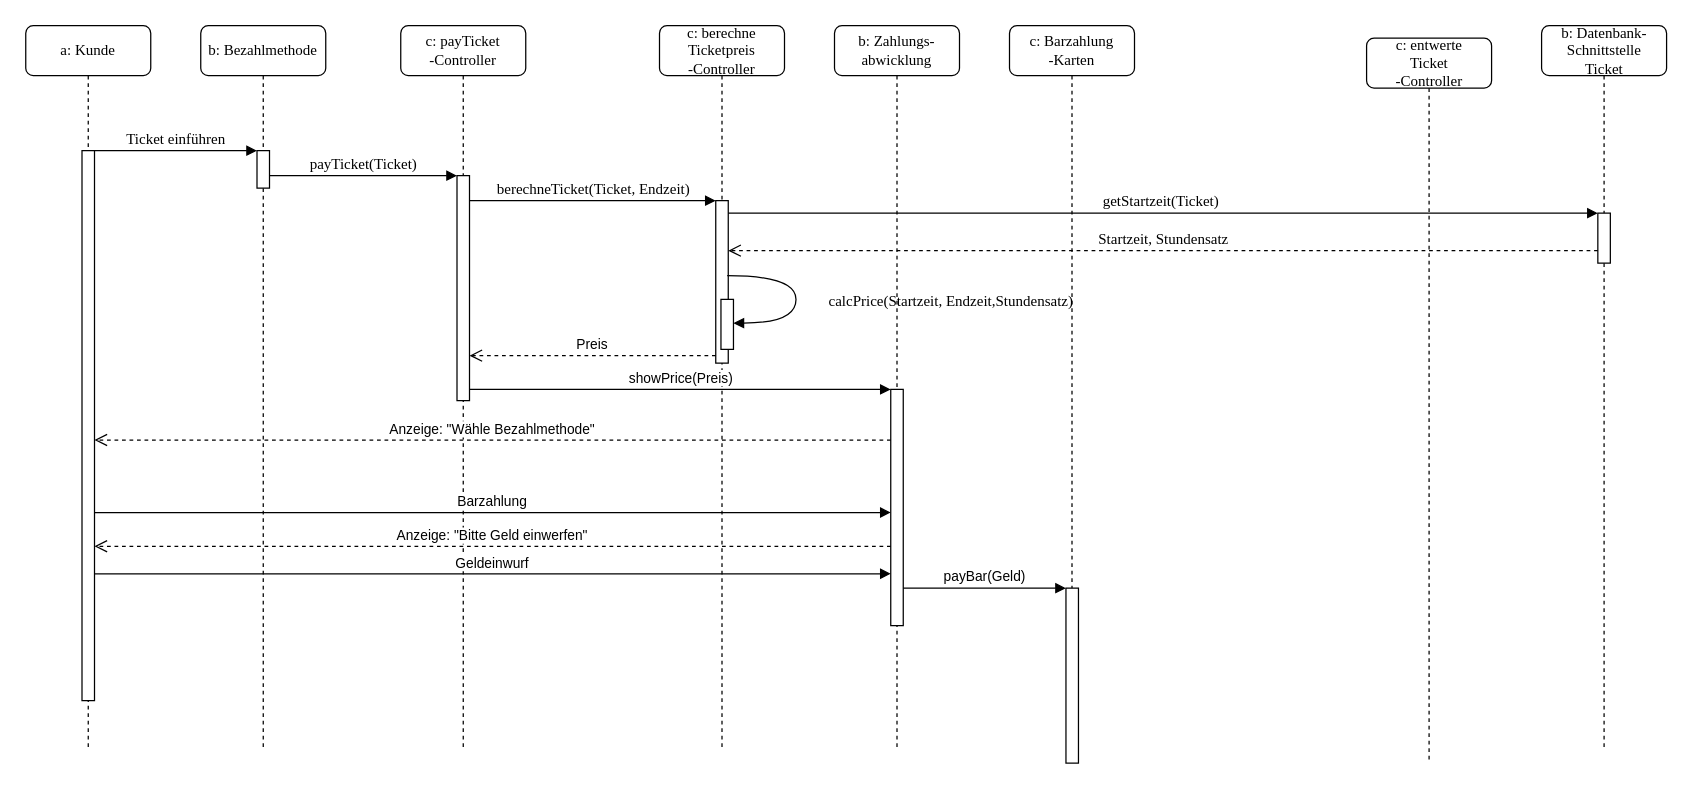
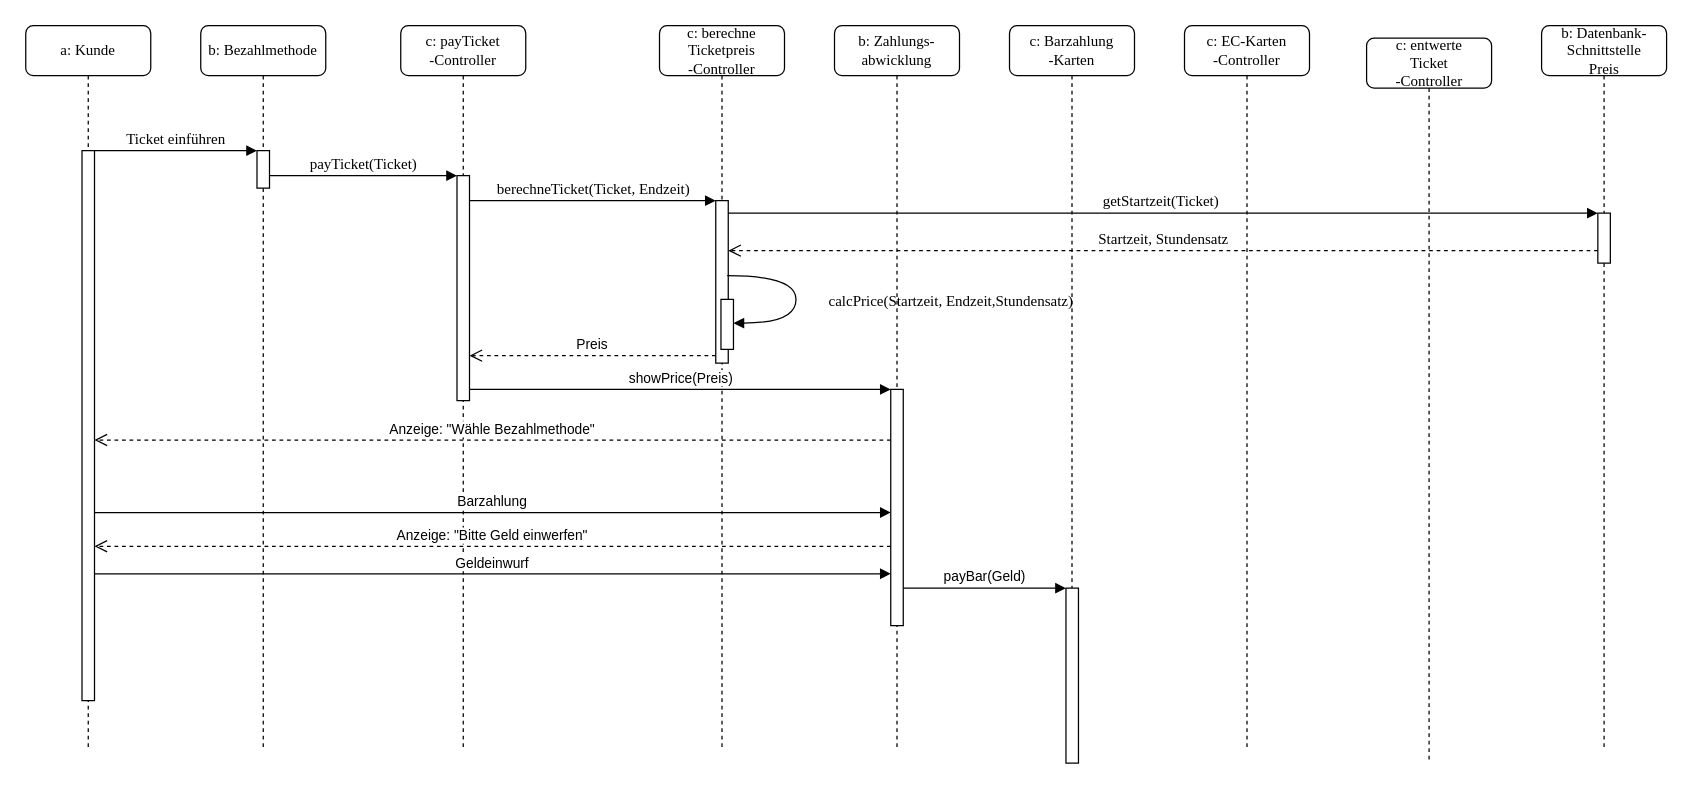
  <mxCell id="0" />
  <mxCell id="1" parent="0" />
  <mxCell id="2" value="getStartzeit(Ticket)" style="html=1;verticalAlign=bottom;endArrow=block;entryX=0;entryY=0;labelBackgroundColor=none;fontFamily=Verdana;fontSize=12;edgeStyle=elbowEdgeStyle;elbow=vertical;" edge="1" parent="1" source="7" target="21"><mxGeometry relative="1" as="geometry"><mxPoint x="1202.667" y="170" as="sourcePoint" /></mxGeometry></mxCell>
  <mxCell id="3" value="b: Bezahlmethode" style="shape=umlLifeline;perimeter=lifelinePerimeter;whiteSpace=wrap;html=1;container=1;collapsible=0;recursiveResize=0;outlineConnect=0;rounded=1;shadow=0;comic=0;labelBackgroundColor=none;strokeColor=#000000;strokeWidth=1;fillColor=#FFFFFF;fontFamily=Verdana;fontSize=12;fontColor=#000000;align=center;" parent="1" vertex="1"><mxGeometry x="160" y="20" width="100" height="580" as="geometry" /></mxCell>
  <mxCell id="4" value="" style="html=1;points=[];perimeter=orthogonalPerimeter;rounded=0;shadow=0;comic=0;labelBackgroundColor=none;strokeColor=#000000;strokeWidth=1;fillColor=#FFFFFF;fontFamily=Verdana;fontSize=12;fontColor=#000000;align=center;" parent="3" vertex="1"><mxGeometry x="45" y="100" width="10" height="30" as="geometry" /></mxCell>
  <mxCell id="5" value="c:&amp;nbsp;&lt;span&gt;payTicket&lt;/span&gt;&lt;br&gt;&lt;span&gt;-Controller&lt;/span&gt;" style="shape=umlLifeline;perimeter=lifelinePerimeter;whiteSpace=wrap;html=1;container=1;collapsible=0;recursiveResize=0;outlineConnect=0;rounded=1;shadow=0;comic=0;labelBackgroundColor=none;strokeColor=#000000;strokeWidth=1;fillColor=#FFFFFF;fontFamily=Verdana;fontSize=12;fontColor=#000000;align=center;" parent="1" vertex="1"><mxGeometry x="320" y="20" width="100" height="580" as="geometry" /></mxCell>
  <mxCell id="6" value="" style="html=1;points=[];perimeter=orthogonalPerimeter;rounded=0;shadow=0;comic=0;labelBackgroundColor=none;strokeColor=#000000;strokeWidth=1;fillColor=#FFFFFF;fontFamily=Verdana;fontSize=12;fontColor=#000000;align=center;" parent="5" vertex="1"><mxGeometry x="45" y="120" width="10" height="180" as="geometry" /></mxCell>
  <mxCell id="7" value="c:&amp;nbsp;&lt;span&gt;berechne&lt;/span&gt;&lt;br&gt;&lt;span&gt;Ticketpreis&lt;/span&gt;&lt;br&gt;&lt;span&gt;-Controller&lt;/span&gt;" style="shape=umlLifeline;perimeter=lifelinePerimeter;whiteSpace=wrap;html=1;container=1;collapsible=0;recursiveResize=0;outlineConnect=0;rounded=1;shadow=0;comic=0;labelBackgroundColor=none;strokeColor=#000000;strokeWidth=1;fillColor=#FFFFFF;fontFamily=Verdana;fontSize=12;fontColor=#000000;align=center;" parent="1" vertex="1"><mxGeometry x="527" y="20" width="100" height="580" as="geometry" /></mxCell>
  <mxCell id="8" value="b:&amp;nbsp;&lt;span&gt;Zahlungs-&lt;/span&gt;&lt;br&gt;&lt;span&gt;abwicklung&lt;/span&gt;" style="shape=umlLifeline;perimeter=lifelinePerimeter;whiteSpace=wrap;html=1;container=1;collapsible=0;recursiveResize=0;outlineConnect=0;rounded=1;shadow=0;comic=0;labelBackgroundColor=none;strokeColor=#000000;strokeWidth=1;fillColor=#FFFFFF;fontFamily=Verdana;fontSize=12;fontColor=#000000;align=center;" parent="1" vertex="1"><mxGeometry x="667" y="20" width="100" height="580" as="geometry" /></mxCell>
  <mxCell id="9" value="" style="html=1;points=[];perimeter=orthogonalPerimeter;" vertex="1" parent="8"><mxGeometry x="45" y="291" width="10" height="189" as="geometry" /></mxCell>
  <mxCell id="10" value="c:&amp;nbsp;&lt;span&gt;Barzahlung&lt;/span&gt;&lt;br&gt;&lt;span&gt;-Karten&lt;/span&gt;" style="shape=umlLifeline;perimeter=lifelinePerimeter;whiteSpace=wrap;html=1;container=1;collapsible=0;recursiveResize=0;outlineConnect=0;rounded=1;shadow=0;comic=0;labelBackgroundColor=none;strokeColor=#000000;strokeWidth=1;fillColor=#FFFFFF;fontFamily=Verdana;fontSize=12;fontColor=#000000;align=center;" parent="1" vertex="1"><mxGeometry x="807" y="20" width="100" height="580" as="geometry" /></mxCell>
  <mxCell id="11" value="" style="html=1;points=[];perimeter=orthogonalPerimeter;rounded=0;shadow=0;comic=0;labelBackgroundColor=none;strokeColor=#000000;strokeWidth=1;fillColor=#FFFFFF;fontFamily=Verdana;fontSize=12;fontColor=#000000;align=center;" vertex="1" parent="10"><mxGeometry x="45.167" y="450" width="10" height="140" as="geometry" /></mxCell>
+ <mxCell id="12" value="c:&amp;nbsp;&lt;span&gt;EC-Karten&lt;/span&gt;&lt;br&gt;&lt;span&gt;-Controller&lt;/span&gt;" style="shape=umlLifeline;perimeter=lifelinePerimeter;whiteSpace=wrap;html=1;container=1;collapsible=0;recursiveResize=0;outlineConnect=0;rounded=1;shadow=0;comic=0;labelBackgroundColor=none;strokeColor=#000000;strokeWidth=1;fillColor=#FFFFFF;fontFamily=Verdana;fontSize=12;fontColor=#000000;align=center;" parent="1" vertex="1"><mxGeometry x="947" y="20" width="100" height="580" as="geometry" /></mxCell>
  <mxCell id="13" value="a: Kunde" style="shape=umlLifeline;perimeter=lifelinePerimeter;whiteSpace=wrap;html=1;container=1;collapsible=0;recursiveResize=0;outlineConnect=0;rounded=1;shadow=0;comic=0;labelBackgroundColor=none;strokeColor=#000000;strokeWidth=1;fillColor=#FFFFFF;fontFamily=Verdana;fontSize=12;fontColor=#000000;align=center;" parent="1" vertex="1"><mxGeometry x="20" y="20" width="100" height="580" as="geometry" /></mxCell>
  <mxCell id="14" value="" style="html=1;points=[];perimeter=orthogonalPerimeter;rounded=0;shadow=0;comic=0;labelBackgroundColor=none;strokeColor=#000000;strokeWidth=1;fillColor=#FFFFFF;fontFamily=Verdana;fontSize=12;fontColor=#000000;align=center;" parent="13" vertex="1"><mxGeometry x="45" y="100" width="10" height="440" as="geometry" /></mxCell>
  <mxCell id="15" value="" style="html=1;points=[];perimeter=orthogonalPerimeter;rounded=0;shadow=0;comic=0;labelBackgroundColor=none;strokeColor=#000000;strokeWidth=1;fillColor=#FFFFFF;fontFamily=Verdana;fontSize=12;fontColor=#000000;align=center;" parent="1" vertex="1"><mxGeometry x="572" y="160" width="10" height="130" as="geometry" /></mxCell>
  <mxCell id="16" value="berechneTicket(Ticket, Endzeit)" style="html=1;verticalAlign=bottom;endArrow=block;labelBackgroundColor=none;fontFamily=Verdana;fontSize=12;edgeStyle=elbowEdgeStyle;elbow=vertical;" parent="1" source="6" target="15" edge="1"><mxGeometry relative="1" as="geometry"><mxPoint x="430" y="160" as="sourcePoint" /><Array as="points"><mxPoint x="380" y="160" /></Array></mxGeometry></mxCell>
  <mxCell id="17" value="Ticket einführen" style="html=1;verticalAlign=bottom;endArrow=block;entryX=0;entryY=0;labelBackgroundColor=none;fontFamily=Verdana;fontSize=12;edgeStyle=elbowEdgeStyle;elbow=vertical;" parent="1" source="14" target="4" edge="1"><mxGeometry relative="1" as="geometry"><mxPoint x="140" y="130" as="sourcePoint" /></mxGeometry></mxCell>
  <mxCell id="18" value="payTicket(Ticket)" style="html=1;verticalAlign=bottom;endArrow=block;entryX=0;entryY=0;labelBackgroundColor=none;fontFamily=Verdana;fontSize=12;edgeStyle=elbowEdgeStyle;elbow=vertical;" parent="1" source="4" target="6" edge="1"><mxGeometry relative="1" as="geometry"><mxPoint x="290" y="140" as="sourcePoint" /></mxGeometry></mxCell>
  <mxCell id="19" value="c:&amp;nbsp;&lt;span&gt;entwerte&lt;/span&gt;&lt;br&gt;&lt;span&gt;Ticket&lt;/span&gt;&lt;br&gt;&lt;span&gt;-Controller&lt;/span&gt;&lt;br&gt;" style="shape=umlLifeline;perimeter=lifelinePerimeter;whiteSpace=wrap;html=1;container=1;collapsible=0;recursiveResize=0;outlineConnect=0;rounded=1;shadow=0;comic=0;labelBackgroundColor=none;strokeColor=#000000;strokeWidth=1;fillColor=#FFFFFF;fontFamily=Verdana;fontSize=12;fontColor=#000000;align=center;" vertex="1" parent="1"><mxGeometry x="1092.667" y="30" width="100" height="580" as="geometry" /></mxCell>
- <mxCell id="20" value="b:&amp;nbsp;&lt;span&gt;Datenbank-&lt;/span&gt;&lt;br&gt;&lt;span&gt;Schnittstelle&lt;/span&gt;&lt;br&gt;&lt;span&gt;Ticket&lt;/span&gt;" style="shape=umlLifeline;perimeter=lifelinePerimeter;whiteSpace=wrap;html=1;container=1;collapsible=0;recursiveResize=0;outlineConnect=0;rounded=1;shadow=0;comic=0;labelBackgroundColor=none;strokeColor=#000000;strokeWidth=1;fillColor=#FFFFFF;fontFamily=Verdana;fontSize=12;fontColor=#000000;align=center;" vertex="1" parent="1"><mxGeometry x="1232.667" y="20" width="100" height="580" as="geometry" /></mxCell>
+ <mxCell id="20" value="b:&amp;nbsp;&lt;span&gt;Datenbank-&lt;/span&gt;&lt;br&gt;&lt;span&gt;Schnittstelle&lt;/span&gt;&lt;br&gt;&lt;span&gt;Preis&lt;/span&gt;" style="shape=umlLifeline;perimeter=lifelinePerimeter;whiteSpace=wrap;html=1;container=1;collapsible=0;recursiveResize=0;outlineConnect=0;rounded=1;shadow=0;comic=0;labelBackgroundColor=none;strokeColor=#000000;strokeWidth=1;fillColor=#FFFFFF;fontFamily=Verdana;fontSize=12;fontColor=#000000;align=center;" vertex="1" parent="1"><mxGeometry x="1232.667" y="20" width="100" height="580" as="geometry" /></mxCell>
  <mxCell id="21" value="" style="html=1;points=[];perimeter=orthogonalPerimeter;rounded=0;shadow=0;comic=0;labelBackgroundColor=none;strokeColor=#000000;strokeWidth=1;fillColor=#FFFFFF;fontFamily=Verdana;fontSize=12;fontColor=#000000;align=center;" vertex="1" parent="1"><mxGeometry x="1277.667" y="170" width="10" height="40" as="geometry" /></mxCell>
  <mxCell id="22" value="Startzeit, Stundensatz" style="html=1;verticalAlign=bottom;endArrow=open;dashed=1;endSize=8;labelBackgroundColor=none;fontFamily=Verdana;fontSize=12;edgeStyle=elbowEdgeStyle;elbow=vertical;" edge="1" parent="1" source="21" target="15"><mxGeometry relative="1" as="geometry"><mxPoint x="1202.667" y="246" as="targetPoint" /><Array as="points"><mxPoint x="1222.667" y="200" /><mxPoint x="1252.667" y="200" /></Array></mxGeometry></mxCell>
  <mxCell id="23" value="" style="html=1;points=[];perimeter=orthogonalPerimeter;rounded=0;shadow=0;comic=0;labelBackgroundColor=none;strokeColor=#000000;strokeWidth=1;fillColor=#FFFFFF;fontFamily=Verdana;fontSize=12;fontColor=#000000;align=center;" vertex="1" parent="1"><mxGeometry x="576.167" y="239" width="10" height="40" as="geometry" /></mxCell>
  <mxCell id="24" value="calcPrice(Startzeit, Endzeit,Stundensatz)" style="html=1;verticalAlign=bottom;endArrow=block;labelBackgroundColor=none;fontFamily=Verdana;fontSize=12;elbow=vertical;edgeStyle=orthogonalEdgeStyle;curved=1;entryX=1;entryY=0.286;entryPerimeter=0;exitX=1.038;exitY=0.345;exitPerimeter=0;" edge="1" parent="1"><mxGeometry x="0.3" y="-124" relative="1" as="geometry"><mxPoint x="581.167" y="220" as="sourcePoint" /><mxPoint x="586.167" y="258" as="targetPoint" /><Array as="points"><mxPoint x="636.167" y="220" /><mxPoint x="636.167" y="258" /></Array><mxPoint x="124" y="116" as="offset" /></mxGeometry></mxCell>
  <mxCell id="25" value="Preis" style="html=1;verticalAlign=bottom;endArrow=open;dashed=1;endSize=8;" edge="1" parent="1"><mxGeometry relative="1" as="geometry"><mxPoint x="572" y="284" as="sourcePoint" /><mxPoint x="375" y="284" as="targetPoint" /></mxGeometry></mxCell>
  <mxCell id="26" value="showPrice(Preis)" style="html=1;verticalAlign=bottom;endArrow=block;" edge="1" parent="1" source="6" target="9"><mxGeometry width="80" relative="1" as="geometry"><mxPoint x="330" y="640" as="sourcePoint" /><mxPoint x="410" y="640" as="targetPoint" /></mxGeometry></mxCell>
  <mxCell id="27" value="Anzeige: &quot;Wähle Bezahlmethode&quot;" style="html=1;verticalAlign=bottom;endArrow=open;dashed=1;endSize=8;" edge="1" parent="1"><mxGeometry relative="1" as="geometry"><mxPoint x="712" y="351.5" as="sourcePoint" /><mxPoint x="75" y="351.5" as="targetPoint" /></mxGeometry></mxCell>
  <mxCell id="28" value="Barzahlung" style="html=1;verticalAlign=bottom;endArrow=none;startArrow=block;startFill=1;endFill=0;" edge="1" parent="1"><mxGeometry width="80" relative="1" as="geometry"><mxPoint x="712" y="409.5" as="sourcePoint" /><mxPoint x="75" y="409.5" as="targetPoint" /></mxGeometry></mxCell>
  <mxCell id="29" value="payBar(Geld)" style="html=1;verticalAlign=bottom;endArrow=block;" edge="1" parent="1" target="11"><mxGeometry width="80" relative="1" as="geometry"><mxPoint x="722" y="470" as="sourcePoint" /><mxPoint x="520" y="670" as="targetPoint" /></mxGeometry></mxCell>
  <mxCell id="30" value="Anzeige: &quot;Bitte Geld einwerfen&quot;" style="html=1;verticalAlign=bottom;endArrow=open;dashed=1;endSize=8;" edge="1" parent="1"><mxGeometry relative="1" as="geometry"><mxPoint x="712" y="436.5" as="sourcePoint" /><mxPoint x="75" y="436.5" as="targetPoint" /></mxGeometry></mxCell>
  <mxCell id="31" value="Geldeinwurf" style="html=1;verticalAlign=bottom;endArrow=none;startArrow=block;startFill=1;endFill=0;" edge="1" parent="1"><mxGeometry width="80" relative="1" as="geometry"><mxPoint x="712" y="458.5" as="sourcePoint" /><mxPoint x="75" y="458.5" as="targetPoint" /></mxGeometry></mxCell>
